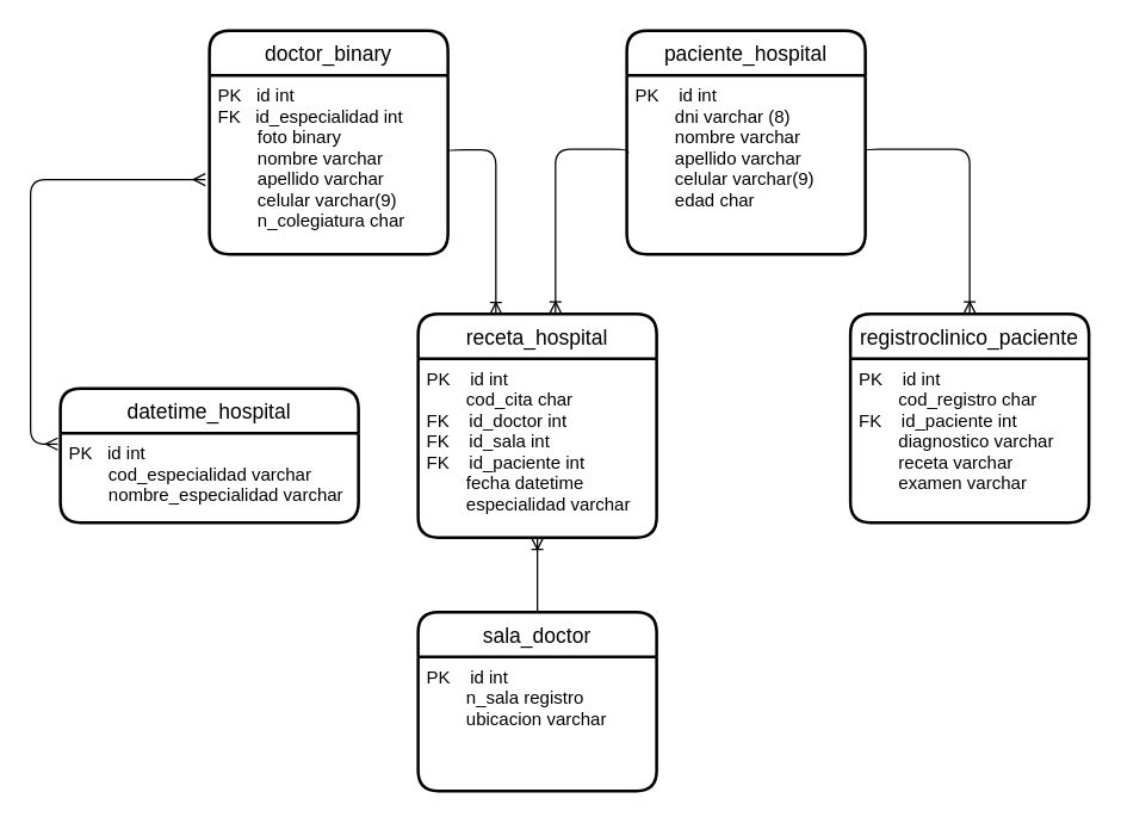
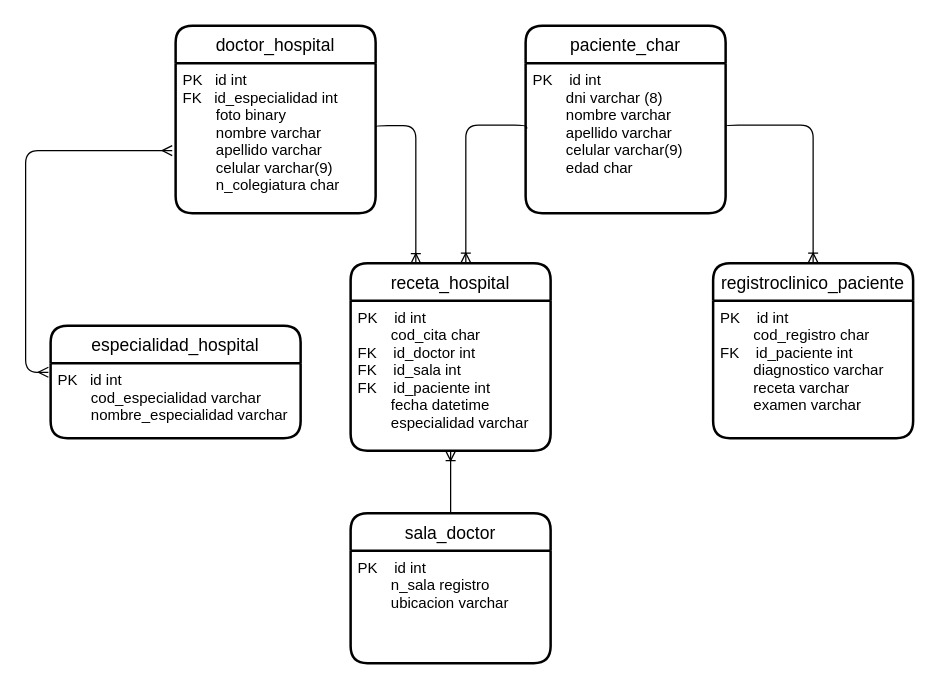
  <mxCell id="0" />
  <mxCell id="1" parent="0" />
- <mxCell id="2" value="paciente_hospital" style="swimlane;childLayout=stackLayout;horizontal=1;startSize=30;horizontalStack=0;rounded=1;fontSize=14;fontStyle=0;strokeWidth=2;resizeParent=0;resizeLast=1;shadow=0;dashed=0;align=center;" parent="1" vertex="1"><mxGeometry x="420" y="20" width="160" height="150" as="geometry" /></mxCell>
+ <mxCell id="2" value="paciente_char" style="swimlane;childLayout=stackLayout;horizontal=1;startSize=30;horizontalStack=0;rounded=1;fontSize=14;fontStyle=0;strokeWidth=2;resizeParent=0;resizeLast=1;shadow=0;dashed=0;align=center;" parent="1" vertex="1"><mxGeometry x="420" y="20" width="160" height="150" as="geometry" /></mxCell>
  <mxCell id="3" value="PK    id int&#10;        dni varchar (8)&#10;        nombre varchar&#10;        apellido varchar&#10;        celular varchar(9)&#10;        edad char&#10;" style="align=left;strokeColor=none;fillColor=none;spacingLeft=4;fontSize=12;verticalAlign=top;resizable=0;rotatable=0;part=1;" parent="2" vertex="1"><mxGeometry y="30" width="160" height="120" as="geometry" /></mxCell>
  <mxCell id="4" value="registroclinico_paciente" style="swimlane;childLayout=stackLayout;horizontal=1;startSize=30;horizontalStack=0;rounded=1;fontSize=14;fontStyle=0;strokeWidth=2;resizeParent=0;resizeLast=1;shadow=0;dashed=0;align=center;" parent="1" vertex="1"><mxGeometry x="570" y="210" width="160" height="140" as="geometry" /></mxCell>
  <mxCell id="5" value="PK    id int&#10;        cod_registro char&#10;FK    id_paciente int&#10;        diagnostico varchar&#10;        receta varchar&#10;        examen varchar&#10;" style="align=left;strokeColor=none;fillColor=none;spacingLeft=4;fontSize=12;verticalAlign=top;resizable=0;rotatable=0;part=1;" parent="4" vertex="1"><mxGeometry y="30" width="160" height="110" as="geometry" /></mxCell>
  <mxCell id="6" value="sala_doctor" style="swimlane;childLayout=stackLayout;horizontal=1;startSize=30;horizontalStack=0;rounded=1;fontSize=14;fontStyle=0;strokeWidth=2;resizeParent=0;resizeLast=1;shadow=0;dashed=0;align=center;" parent="1" vertex="1"><mxGeometry x="280" y="410" width="160" height="120" as="geometry" /></mxCell>
  <mxCell id="7" value="PK    id int&#10;        n_sala registro&#10;        ubicacion varchar&#10;" style="align=left;strokeColor=none;fillColor=none;spacingLeft=4;fontSize=12;verticalAlign=top;resizable=0;rotatable=0;part=1;" parent="6" vertex="1"><mxGeometry y="30" width="160" height="90" as="geometry" /></mxCell>
  <mxCell id="8" value="receta_hospital" style="swimlane;childLayout=stackLayout;horizontal=1;startSize=30;horizontalStack=0;rounded=1;fontSize=14;fontStyle=0;strokeWidth=2;resizeParent=0;resizeLast=1;shadow=0;dashed=0;align=center;" parent="1" vertex="1"><mxGeometry x="280" y="210" width="160" height="150" as="geometry" /></mxCell>
  <mxCell id="9" value="PK    id int&#10;        cod_cita char&#10;FK    id_doctor int&#10;FK    id_sala int&#10;FK    id_paciente int&#10;        fecha datetime&#10;        especialidad varchar&#10;" style="align=left;strokeColor=none;fillColor=none;spacingLeft=4;fontSize=12;verticalAlign=top;resizable=0;rotatable=0;part=1;" parent="8" vertex="1"><mxGeometry y="30" width="160" height="120" as="geometry" /></mxCell>
- <mxCell id="10" value="doctor_binary" style="swimlane;childLayout=stackLayout;horizontal=1;startSize=30;horizontalStack=0;rounded=1;fontSize=14;fontStyle=0;strokeWidth=2;resizeParent=0;resizeLast=1;shadow=0;dashed=0;align=center;" parent="1" vertex="1"><mxGeometry x="140" y="20" width="160" height="150" as="geometry" /></mxCell>
+ <mxCell id="10" value="doctor_hospital" style="swimlane;childLayout=stackLayout;horizontal=1;startSize=30;horizontalStack=0;rounded=1;fontSize=14;fontStyle=0;strokeWidth=2;resizeParent=0;resizeLast=1;shadow=0;dashed=0;align=center;" parent="1" vertex="1"><mxGeometry x="140" y="20" width="160" height="150" as="geometry" /></mxCell>
  <mxCell id="11" value="PK   id int&#10;FK   id_especialidad int&#10;        foto binary&#10;        nombre varchar&#10;        apellido varchar&#10;        celular varchar(9)&#10;        n_colegiatura char       " style="align=left;strokeColor=none;fillColor=none;spacingLeft=4;fontSize=12;verticalAlign=top;resizable=0;rotatable=0;part=1;" parent="10" vertex="1"><mxGeometry y="30" width="160" height="120" as="geometry" /></mxCell>
- <mxCell id="12" value="datetime_hospital" style="swimlane;childLayout=stackLayout;horizontal=1;startSize=30;horizontalStack=0;rounded=1;fontSize=14;fontStyle=0;strokeWidth=2;resizeParent=0;resizeLast=1;shadow=0;dashed=0;align=center;" parent="1" vertex="1"><mxGeometry x="40" y="260" width="200" height="90" as="geometry"><mxRectangle x="180" y="400" width="80" height="30" as="alternateBounds" /></mxGeometry></mxCell>
+ <mxCell id="12" value="especialidad_hospital" style="swimlane;childLayout=stackLayout;horizontal=1;startSize=30;horizontalStack=0;rounded=1;fontSize=14;fontStyle=0;strokeWidth=2;resizeParent=0;resizeLast=1;shadow=0;dashed=0;align=center;" parent="1" vertex="1"><mxGeometry x="40" y="260" width="200" height="90" as="geometry"><mxRectangle x="180" y="400" width="80" height="30" as="alternateBounds" /></mxGeometry></mxCell>
  <mxCell id="13" value="PK   id int&#10;        cod_especialidad varchar&#10;        nombre_especialidad varchar&#10;" style="align=left;strokeColor=none;fillColor=none;spacingLeft=4;fontSize=12;verticalAlign=top;resizable=0;rotatable=0;part=1;" parent="12" vertex="1"><mxGeometry y="30" width="200" height="60" as="geometry" /></mxCell>
  <mxCell id="14" value="" style="edgeStyle=elbowEdgeStyle;fontSize=12;html=1;endArrow=ERmany;startArrow=ERmany;rounded=1;entryX=-0.017;entryY=0.583;entryDx=0;entryDy=0;entryPerimeter=0;strokeColor=default;exitX=-0.009;exitY=0.122;exitDx=0;exitDy=0;exitPerimeter=0;" parent="1" source="13" target="11" edge="1"><mxGeometry width="100" height="100" relative="1" as="geometry"><mxPoint x="50" y="200" as="sourcePoint" /><mxPoint x="110" y="120" as="targetPoint" /><Array as="points"><mxPoint x="20" y="170" /></Array></mxGeometry></mxCell>
  <mxCell id="15" value="" style="edgeStyle=elbowEdgeStyle;fontSize=12;html=1;endArrow=ERoneToMany;rounded=1;strokeColor=default;entryX=0.326;entryY=0.003;entryDx=0;entryDy=0;exitX=1;exitY=0.431;exitDx=0;exitDy=0;exitPerimeter=0;elbow=vertical;entryPerimeter=0;" parent="1" source="11" target="8" edge="1"><mxGeometry width="100" height="100" relative="1" as="geometry"><mxPoint x="270" y="260" as="sourcePoint" /><mxPoint x="370" y="160" as="targetPoint" /><Array as="points"><mxPoint x="340" y="100" /></Array></mxGeometry></mxCell>
  <mxCell id="16" value="" style="edgeStyle=elbowEdgeStyle;fontSize=12;html=1;endArrow=ERoneToMany;rounded=1;strokeColor=default;entryX=0.326;entryY=0.003;entryDx=0;entryDy=0;exitX=0.005;exitY=0.438;exitDx=0;exitDy=0;exitPerimeter=0;elbow=vertical;entryPerimeter=0;" parent="1" source="3" edge="1"><mxGeometry width="100" height="100" relative="1" as="geometry"><mxPoint x="340" y="101.27" as="sourcePoint" /><mxPoint x="372.16" y="210" as="targetPoint" /><Array as="points"><mxPoint x="380" y="99.55" /></Array></mxGeometry></mxCell>
  <mxCell id="17" value="" style="edgeStyle=elbowEdgeStyle;fontSize=12;html=1;endArrow=ERoneToMany;rounded=1;strokeColor=default;entryX=0.5;entryY=0;entryDx=0;entryDy=0;exitX=1;exitY=0.431;exitDx=0;exitDy=0;exitPerimeter=0;elbow=vertical;" parent="1" target="4" edge="1"><mxGeometry width="100" height="100" relative="1" as="geometry"><mxPoint x="580" y="101.27" as="sourcePoint" /><mxPoint x="612.16" y="210" as="targetPoint" /><Array as="points"><mxPoint x="620" y="99.55" /></Array></mxGeometry></mxCell>
  <mxCell id="18" value="" style="fontSize=12;html=1;endArrow=ERoneToMany;rounded=1;strokeColor=default;elbow=vertical;exitX=0.5;exitY=0;exitDx=0;exitDy=0;entryX=0.5;entryY=1;entryDx=0;entryDy=0;" parent="1" edge="1" target="9" source="6"><mxGeometry width="100" height="100" relative="1" as="geometry"><mxPoint x="359.57" y="360" as="sourcePoint" /><mxPoint x="290" y="380" as="targetPoint" /></mxGeometry></mxCell>
